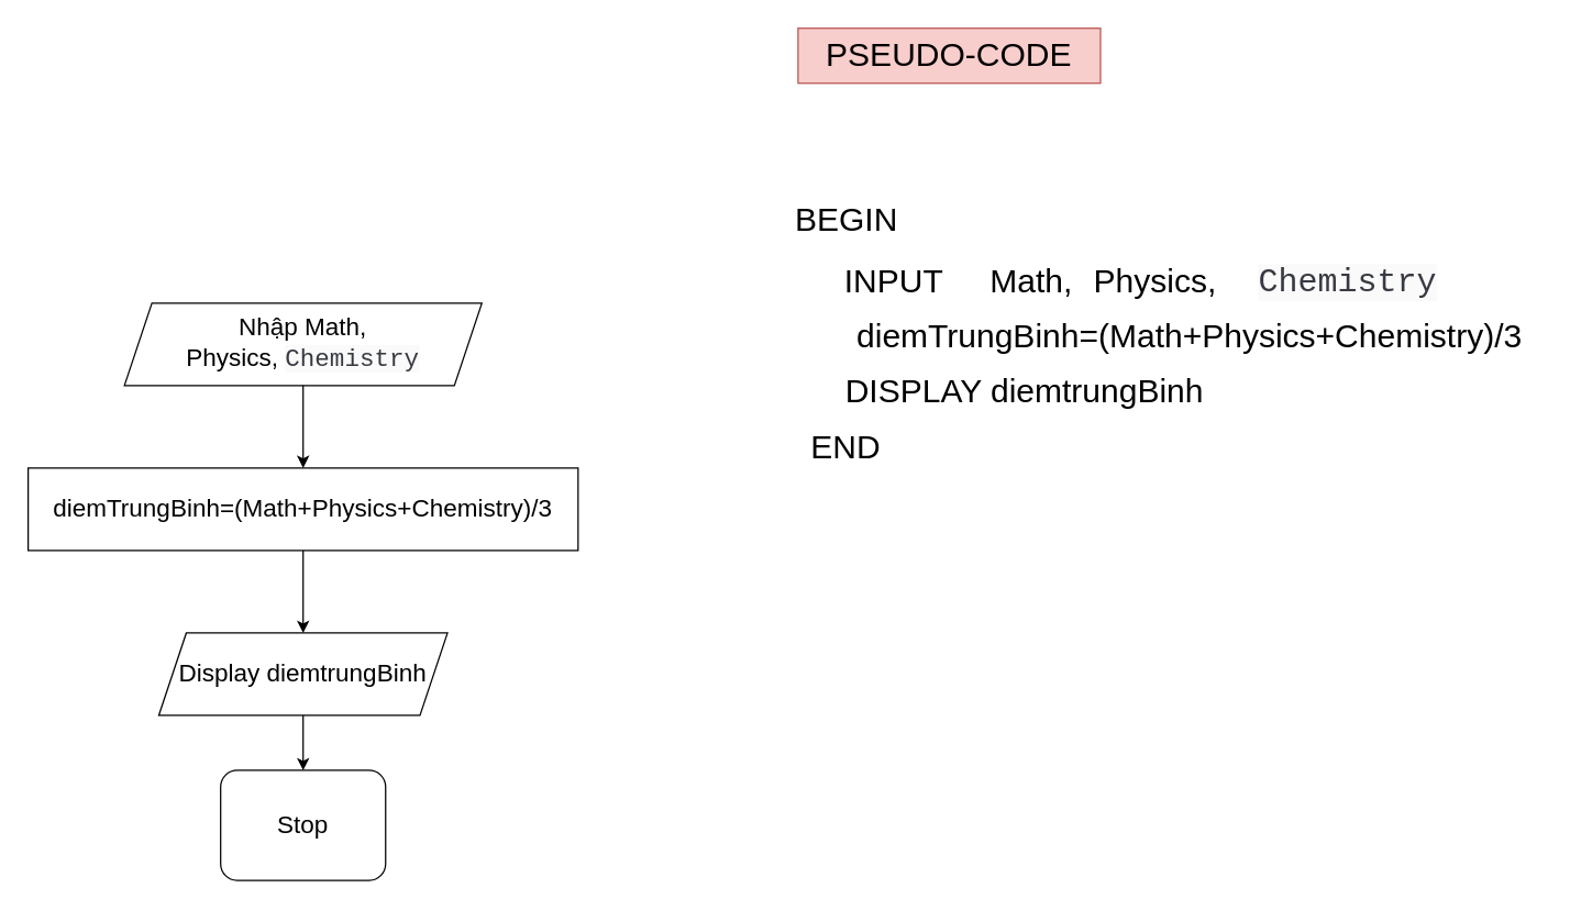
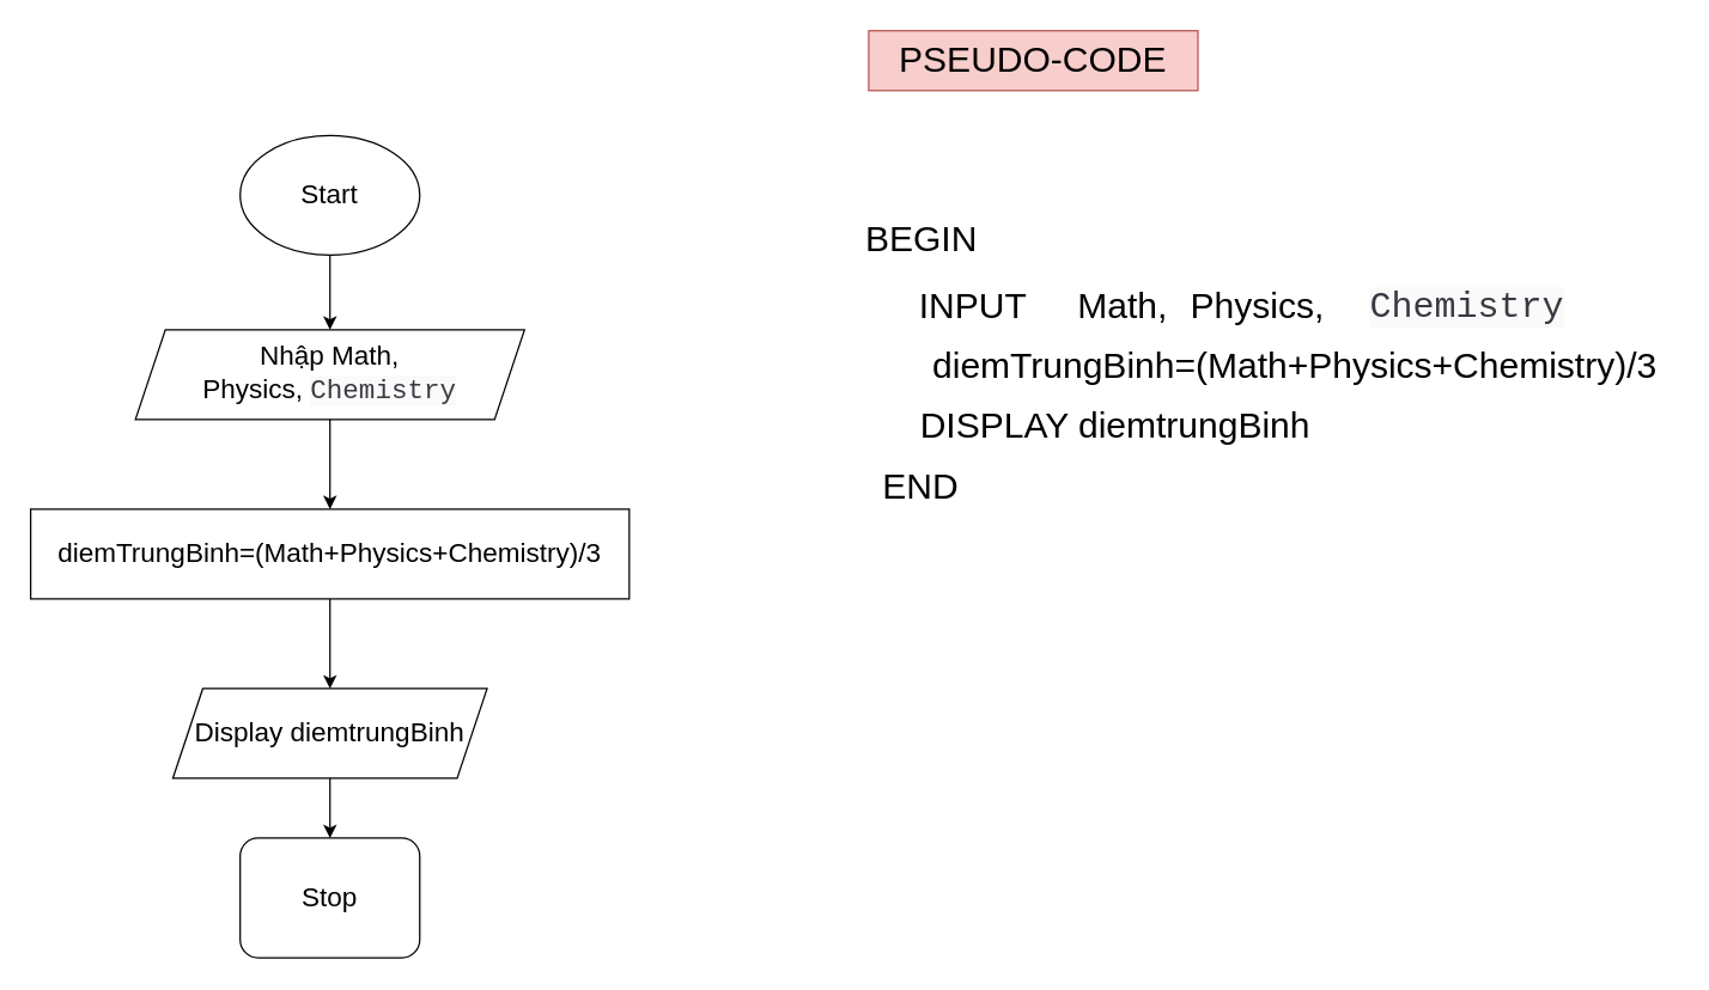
  <mxCell id="0" />
  <mxCell id="1" parent="0" />
+ <mxCell id="2" value="&lt;font style=&quot;font-size: 18px;&quot;&gt;Start&lt;/font&gt;" style="ellipse;whiteSpace=wrap;html=1;" parent="1" vertex="1"><mxGeometry x="160" y="90" width="120" height="80" as="geometry" /></mxCell>
  <mxCell id="3" value="&lt;font style=&quot;font-size: 18px;&quot;&gt;Nhập Math, Physics,&amp;nbsp;&lt;span style=&quot;color: rgb(56, 58, 66); font-family: SFMono-Regular, Menlo, Monaco, Consolas, &amp;quot;Liberation Mono&amp;quot;, &amp;quot;Courier New&amp;quot;, monospace; text-align: left; background-color: rgb(250, 250, 250);&quot;&gt;Chemistry&lt;/span&gt;&lt;/font&gt;" style="shape=parallelogram;perimeter=parallelogramPerimeter;whiteSpace=wrap;html=1;fixedSize=1;" parent="1" vertex="1"><mxGeometry x="90" y="220" width="260" height="60" as="geometry" /></mxCell>
  <mxCell id="4" value="diemTrungBinh=(Math+Physics+Chemistry)/3" style="rounded=0;whiteSpace=wrap;html=1;fontSize=18;" parent="1" vertex="1"><mxGeometry x="20" y="340" width="400" height="60" as="geometry" /></mxCell>
  <mxCell id="5" value="Display diemtrungBinh" style="shape=parallelogram;perimeter=parallelogramPerimeter;whiteSpace=wrap;html=1;fixedSize=1;fontSize=18;" parent="1" vertex="1"><mxGeometry x="115" y="460" width="210" height="60" as="geometry" /></mxCell>
  <mxCell id="6" value="Stop" style="whiteSpace=wrap;html=1;fontSize=18;rounded=1;" parent="1" vertex="1"><mxGeometry x="160" y="560" width="120" height="80" as="geometry" /></mxCell>
  <mxCell id="7" value="" style="endArrow=classic;html=1;rounded=0;fontSize=18;exitX=0.5;exitY=1;exitDx=0;exitDy=0;entryX=0.5;entryY=0;entryDx=0;entryDy=0;" parent="1" source="3" target="4" edge="1"><mxGeometry width="50" height="50" relative="1" as="geometry"><mxPoint x="280" y="350" as="sourcePoint" /><mxPoint x="330" y="300" as="targetPoint" /></mxGeometry></mxCell>
  <mxCell id="8" value="" style="endArrow=classic;html=1;rounded=0;fontSize=18;exitX=0.5;exitY=1;exitDx=0;exitDy=0;entryX=0.5;entryY=0;entryDx=0;entryDy=0;" parent="1" source="4" target="5" edge="1"><mxGeometry width="50" height="50" relative="1" as="geometry"><mxPoint x="280" y="350" as="sourcePoint" /><mxPoint x="210" y="460" as="targetPoint" /></mxGeometry></mxCell>
  <mxCell id="9" value="" style="endArrow=classic;html=1;rounded=0;fontSize=18;exitX=0.5;exitY=1;exitDx=0;exitDy=0;" parent="1" source="5" target="6" edge="1"><mxGeometry width="50" height="50" relative="1" as="geometry"><mxPoint x="280" y="350" as="sourcePoint" /><mxPoint x="330" y="300" as="targetPoint" /></mxGeometry></mxCell>
+ <mxCell id="10" value="" style="endArrow=classic;html=1;rounded=0;fontSize=18;exitX=0.5;exitY=1;exitDx=0;exitDy=0;" parent="1" source="2" target="3" edge="1"><mxGeometry width="50" height="50" relative="1" as="geometry"><mxPoint x="280" y="350" as="sourcePoint" /><mxPoint x="330" y="300" as="targetPoint" /></mxGeometry></mxCell>
  <mxCell id="11" value="&lt;font style=&quot;font-size: 24px;&quot;&gt;BEGIN&lt;/font&gt;" style="text;html=1;align=center;verticalAlign=middle;resizable=0;points=[];autosize=1;strokeColor=none;fillColor=none;" vertex="1" parent="1"><mxGeometry x="565" y="140" width="100" height="40" as="geometry" /></mxCell>
  <mxCell id="12" value="INPUT" style="text;html=1;strokeColor=none;fillColor=none;align=center;verticalAlign=middle;whiteSpace=wrap;rounded=0;fontSize=24;" vertex="1" parent="1"><mxGeometry x="620" y="190" width="60" height="30" as="geometry" /></mxCell>
  <mxCell id="13" value="Math," style="text;html=1;strokeColor=none;fillColor=none;align=center;verticalAlign=middle;whiteSpace=wrap;rounded=0;fontSize=24;" vertex="1" parent="1"><mxGeometry x="720" y="190" width="60" height="30" as="geometry" /></mxCell>
  <mxCell id="14" value="Physics," style="text;html=1;strokeColor=none;fillColor=none;align=center;verticalAlign=middle;whiteSpace=wrap;rounded=0;fontSize=24;" vertex="1" parent="1"><mxGeometry x="810" y="190" width="60" height="30" as="geometry" /></mxCell>
  <mxCell id="15" value="&lt;span style=&quot;color: rgb(56, 58, 66); font-family: SFMono-Regular, Menlo, Monaco, Consolas, &amp;quot;Liberation Mono&amp;quot;, &amp;quot;Courier New&amp;quot;, monospace; text-align: left; background-color: rgb(250, 250, 250);&quot;&gt;&lt;font style=&quot;font-size: 24px;&quot;&gt;Chemistry&lt;/font&gt;&lt;/span&gt;" style="text;html=1;strokeColor=none;fillColor=none;align=center;verticalAlign=middle;whiteSpace=wrap;rounded=0;fontSize=24;" vertex="1" parent="1"><mxGeometry x="950" y="190" width="60" height="30" as="geometry" /></mxCell>
  <mxCell id="16" value="&lt;font style=&quot;font-size: 24px;&quot;&gt;diemTrungBinh=(Math+Physics+Chemistry)/3&lt;/font&gt;" style="text;html=1;strokeColor=none;fillColor=none;align=center;verticalAlign=middle;whiteSpace=wrap;rounded=0;fontSize=24;" vertex="1" parent="1"><mxGeometry x="610" y="230" width="510" height="30" as="geometry" /></mxCell>
  <mxCell id="17" value="&lt;font style=&quot;font-size: 24px;&quot;&gt;DISPLAY diemtrungBinh&lt;/font&gt;" style="text;html=1;strokeColor=none;fillColor=none;align=center;verticalAlign=middle;whiteSpace=wrap;rounded=0;fontSize=24;" vertex="1" parent="1"><mxGeometry x="580" y="270" width="330" height="30" as="geometry" /></mxCell>
  <mxCell id="18" value="END" style="text;html=1;strokeColor=none;fillColor=none;align=center;verticalAlign=middle;whiteSpace=wrap;rounded=0;fontSize=24;" vertex="1" parent="1"><mxGeometry x="585" y="310" width="60" height="30" as="geometry" /></mxCell>
  <mxCell id="19" value="PSEUDO-CODE" style="text;html=1;strokeColor=#b85450;fillColor=#f8cecc;align=center;verticalAlign=middle;whiteSpace=wrap;rounded=0;fontSize=24;" vertex="1" parent="1"><mxGeometry x="580" y="20" width="220" height="40" as="geometry" /></mxCell>
